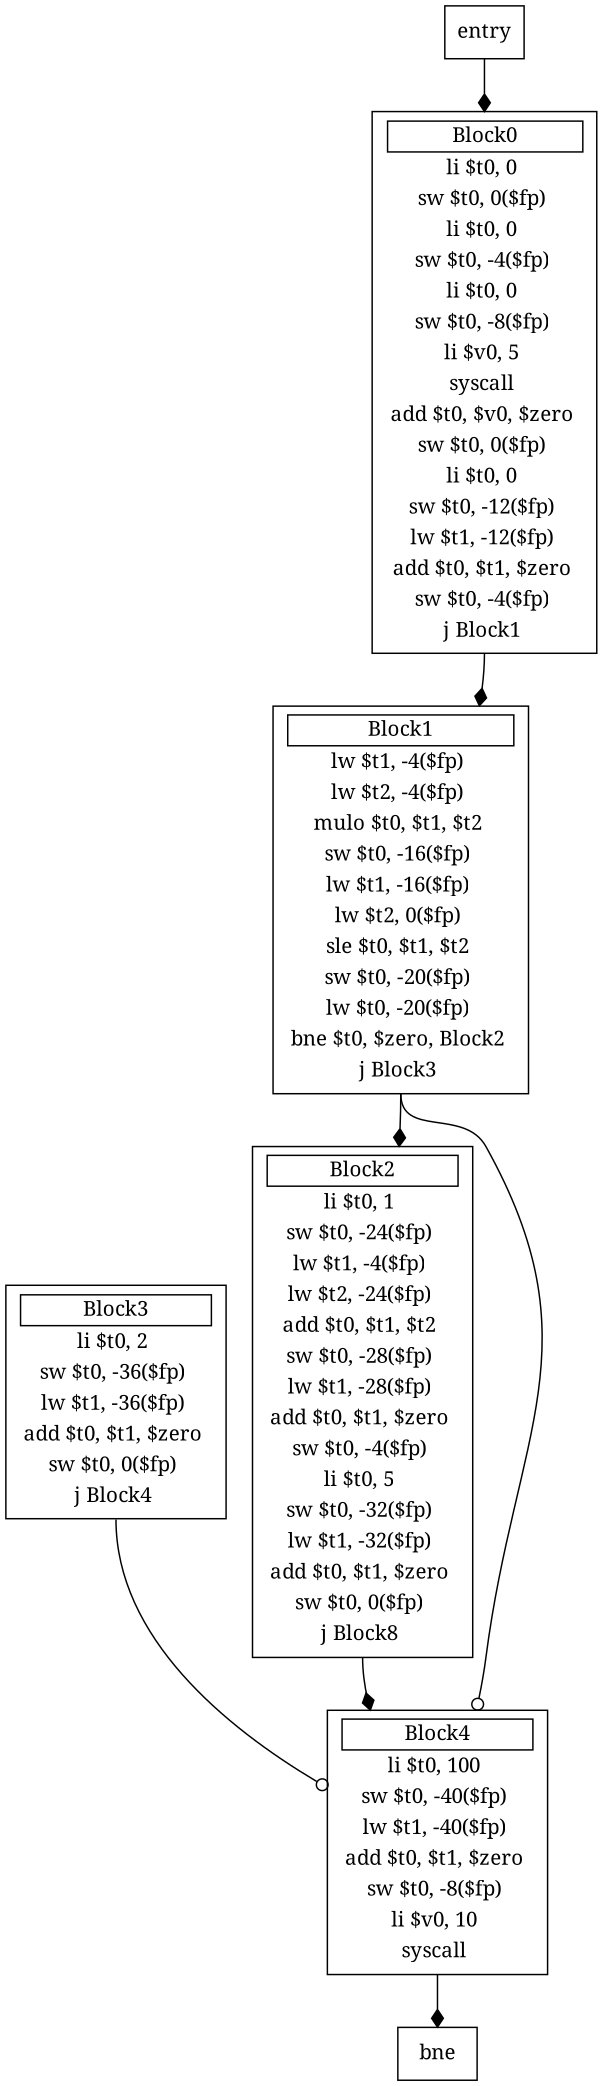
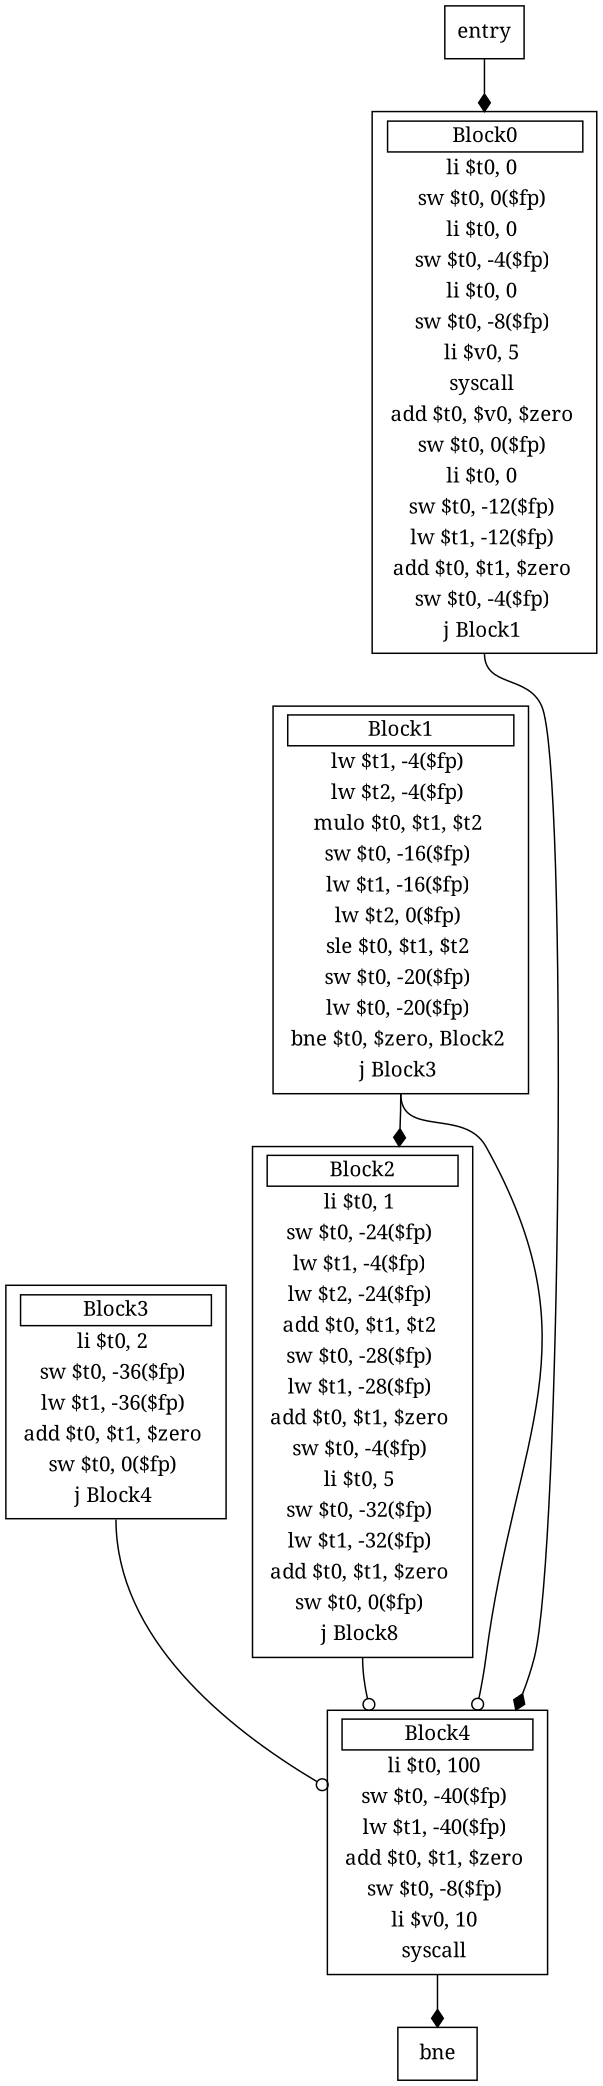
  digraph {
    color="/x11/white"
    fontname="Noto Serif"
    node [fontname="Noto Serif" shape=box]
    edge [arrowhead=diamond fontname="Noto Serif" tailport=s]
    n1 [label=<<TABLE ALIGN="LEFT" border="0">    <TR><TD border="1" colspan="3">Block0</TD></TR>    <TR><TD>li $t0, 0</TD></TR>    <TR><TD>sw $t0, 0($fp)</TD></TR>    <TR><TD>li $t0, 0</TD></TR>    <TR><TD>sw $t0, -4($fp)</TD></TR>    <TR><TD>li $t0, 0</TD></TR>    <TR><TD>sw $t0, -8($fp)</TD></TR>    <TR><TD>li $v0, 5</TD></TR>    <TR><TD>syscall</TD></TR>    <TR><TD>add $t0, $v0, $zero</TD></TR>    <TR><TD>sw $t0, 0($fp)</TD></TR>    <TR><TD>li $t0, 0</TD></TR>    <TR><TD>sw $t0, -12($fp)</TD></TR>    <TR><TD>lw $t1, -12($fp)</TD></TR>    <TR><TD>add $t0, $t1, $zero</TD></TR>    <TR><TD>sw $t0, -4($fp)</TD></TR>    <TR><TD>j Block1</TD></TR>    </TABLE> >]
    n2 [label=<<TABLE ALIGN="LEFT" border="0">    <TR><TD border="1" colspan="3">Block1</TD></TR>    <TR><TD>lw $t1, -4($fp)</TD></TR>    <TR><TD>lw $t2, -4($fp)</TD></TR>    <TR><TD>mulo $t0, $t1, $t2</TD></TR>    <TR><TD>sw $t0, -16($fp)</TD></TR>    <TR><TD>lw $t1, -16($fp)</TD></TR>    <TR><TD>lw $t2, 0($fp)</TD></TR>    <TR><TD>sle $t0, $t1, $t2</TD></TR>    <TR><TD>sw $t0, -20($fp)</TD></TR>    <TR><TD>lw $t0, -20($fp)</TD></TR>    <TR><TD>bne $t0, $zero, Block2</TD></TR>    <TR><TD>j Block3</TD></TR>    </TABLE> >]
    entry
    n4 [label=<<TABLE ALIGN="LEFT" border="0">    <TR><TD border="1" colspan="3">Block2</TD></TR>    <TR><TD>li $t0, 1</TD></TR>    <TR><TD>sw $t0, -24($fp)</TD></TR>    <TR><TD>lw $t1, -4($fp)</TD></TR>    <TR><TD>lw $t2, -24($fp)</TD></TR>    <TR><TD>add $t0, $t1, $t2</TD></TR>    <TR><TD>sw $t0, -28($fp)</TD></TR>    <TR><TD>lw $t1, -28($fp)</TD></TR>    <TR><TD>add $t0, $t1, $zero</TD></TR>    <TR><TD>sw $t0, -4($fp)</TD></TR>    <TR><TD>li $t0, 5</TD></TR>    <TR><TD>sw $t0, -32($fp)</TD></TR>    <TR><TD>lw $t1, -32($fp)</TD></TR>    <TR><TD>add $t0, $t1, $zero</TD></TR>    <TR><TD>sw $t0, 0($fp)</TD></TR>    <TR><TD>j Block8</TD></TR>    </TABLE> >]
    n5 [label=<<TABLE ALIGN="LEFT" border="0">    <TR><TD border="1" colspan="3">Block4</TD></TR>    <TR><TD>li $t0, 100</TD></TR>    <TR><TD>sw $t0, -40($fp)</TD></TR>    <TR><TD>lw $t1, -40($fp)</TD></TR>    <TR><TD>add $t0, $t1, $zero</TD></TR>    <TR><TD>sw $t0, -8($fp)</TD></TR>    <TR><TD>li $v0, 10</TD></TR>    <TR><TD>syscall</TD></TR>    </TABLE> >]
    n6 [label=<<TABLE ALIGN="LEFT" border="0">    <TR><TD border="1" colspan="3">Block3</TD></TR>    <TR><TD>li $t0, 2</TD></TR>    <TR><TD>sw $t0, -36($fp)</TD></TR>    <TR><TD>lw $t1, -36($fp)</TD></TR>    <TR><TD>add $t0, $t1, $zero</TD></TR>    <TR><TD>sw $t0, 0($fp)</TD></TR>    <TR><TD>j Block4</TD></TR>    </TABLE> >]
    n7 [label=bne]
-   n1 -> n2
+   n1 -> n5
    n2 -> n4
    n2 -> n5 [arrowhead=odot]
    entry -> n1
-   n4 -> n5
+   n4 -> n5 [arrowhead=odot]
    n5 -> n7
    n6 -> n5 [arrowhead=odot]
  }
